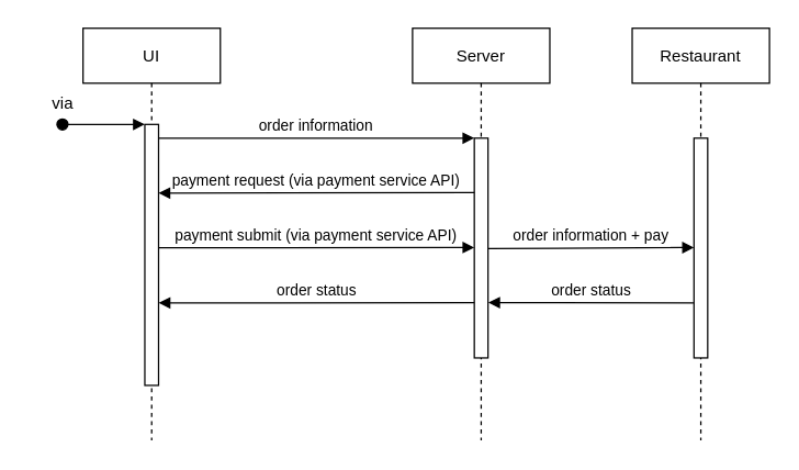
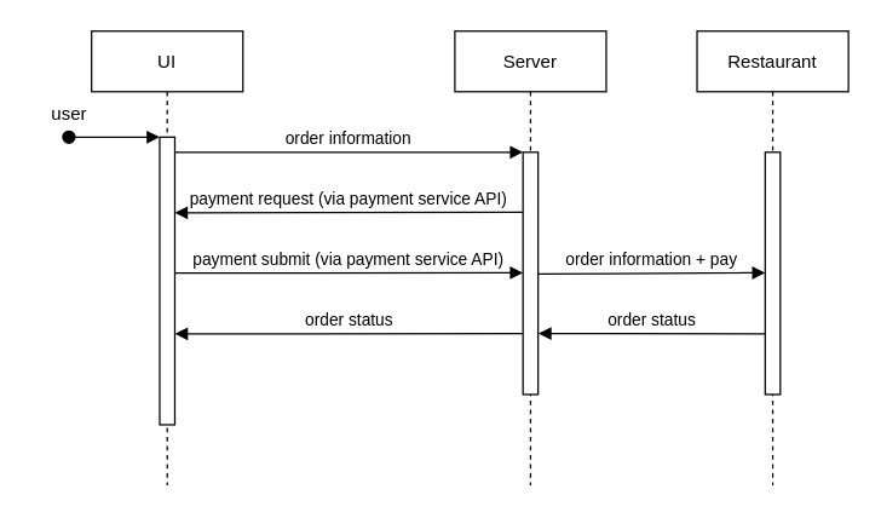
  <mxCell id="0" />
  <mxCell id="1" parent="0" />
  <mxCell id="2" value="UI" style="shape=umlLifeline;perimeter=lifelinePerimeter;container=1;collapsible=0;recursiveResize=0;rounded=0;shadow=0;strokeWidth=1;" parent="1" vertex="1"><mxGeometry x="60" y="20" width="100" height="300" as="geometry" /></mxCell>
  <mxCell id="3" value="" style="points=[];perimeter=orthogonalPerimeter;rounded=0;shadow=0;strokeWidth=1;" parent="2" vertex="1"><mxGeometry x="45" y="70" width="10" height="190" as="geometry" /></mxCell>
  <mxCell id="4" value="" style="verticalAlign=bottom;startArrow=oval;endArrow=block;startSize=8;shadow=0;strokeWidth=1;" parent="2" target="3" edge="1"><mxGeometry relative="1" as="geometry"><mxPoint x="-15" y="70" as="sourcePoint" /></mxGeometry></mxCell>
  <mxCell id="5" value="Server" style="shape=umlLifeline;perimeter=lifelinePerimeter;container=1;collapsible=0;recursiveResize=0;rounded=0;shadow=0;strokeWidth=1;" parent="1" vertex="1"><mxGeometry x="300" y="20" width="100" height="300" as="geometry" /></mxCell>
  <mxCell id="6" value="" style="points=[];perimeter=orthogonalPerimeter;rounded=0;shadow=0;strokeWidth=1;" parent="5" vertex="1"><mxGeometry x="45" y="80" width="10" height="160" as="geometry" /></mxCell>
  <mxCell id="7" value="payment submit (via payment service API)" style="verticalAlign=bottom;endArrow=block;entryX=0;entryY=0;shadow=0;strokeWidth=1;exitX=0.999;exitY=0.473;exitDx=0;exitDy=0;exitPerimeter=0;" edge="1" parent="5" source="3"><mxGeometry relative="1" as="geometry"><mxPoint x="-170" y="160" as="sourcePoint" /><mxPoint x="45" y="159.64" as="targetPoint" /></mxGeometry></mxCell>
  <mxCell id="8" value="order information" style="verticalAlign=bottom;endArrow=block;entryX=0;entryY=0;shadow=0;strokeWidth=1;" parent="1" source="3" target="6" edge="1"><mxGeometry relative="1" as="geometry"><mxPoint x="215" y="100" as="sourcePoint" /></mxGeometry></mxCell>
  <mxCell id="9" value="payment request (via payment service API)" style="verticalAlign=bottom;endArrow=block;entryX=0.996;entryY=0.263;shadow=0;strokeWidth=1;exitX=0.003;exitY=0.248;exitDx=0;exitDy=0;exitPerimeter=0;entryDx=0;entryDy=0;entryPerimeter=0;" parent="1" source="6" target="3" edge="1"><mxGeometry relative="1" as="geometry"><mxPoint x="284" y="140" as="sourcePoint" /><mxPoint x="119" y="140" as="targetPoint" /></mxGeometry></mxCell>
- <mxCell id="10" value="via" style="text;html=1;align=center;verticalAlign=middle;resizable=0;points=[];autosize=1;strokeColor=none;fillColor=none;" vertex="1" parent="1"><mxGeometry x="20" y="60" width="50" height="30" as="geometry" /></mxCell>
+ <mxCell id="10" value="user" style="text;html=1;align=center;verticalAlign=middle;resizable=0;points=[];autosize=1;strokeColor=none;fillColor=none;" vertex="1" parent="1"><mxGeometry x="20" y="60" width="50" height="30" as="geometry" /></mxCell>
  <mxCell id="11" value="Restaurant" style="shape=umlLifeline;perimeter=lifelinePerimeter;container=1;collapsible=0;recursiveResize=0;rounded=0;shadow=0;strokeWidth=1;" vertex="1" parent="1"><mxGeometry x="460" y="20" width="100" height="300" as="geometry" /></mxCell>
  <mxCell id="12" value="" style="points=[];perimeter=orthogonalPerimeter;rounded=0;shadow=0;strokeWidth=1;" vertex="1" parent="11"><mxGeometry x="45" y="80" width="10" height="160" as="geometry" /></mxCell>
  <mxCell id="13" value="order information + pay" style="verticalAlign=bottom;endArrow=block;entryX=0;entryY=0;shadow=0;strokeWidth=1;exitX=1.024;exitY=0.503;exitDx=0;exitDy=0;exitPerimeter=0;" edge="1" parent="11" source="6"><mxGeometry relative="1" as="geometry"><mxPoint x="-110" y="160" as="sourcePoint" /><mxPoint x="45" y="159.64" as="targetPoint" /></mxGeometry></mxCell>
  <mxCell id="14" value="order status" style="html=1;verticalAlign=bottom;endArrow=block;rounded=0;exitX=-0.028;exitY=0.75;exitDx=0;exitDy=0;exitPerimeter=0;entryX=1.018;entryY=0.748;entryDx=0;entryDy=0;entryPerimeter=0;" edge="1" parent="1" source="12" target="6"><mxGeometry width="80" relative="1" as="geometry"><mxPoint x="390" y="230" as="sourcePoint" /><mxPoint x="470" y="230" as="targetPoint" /></mxGeometry></mxCell>
  <mxCell id="15" value="order status" style="html=1;verticalAlign=bottom;endArrow=block;rounded=0;exitX=-0.001;exitY=0.749;exitDx=0;exitDy=0;exitPerimeter=0;entryX=1.004;entryY=0.684;entryDx=0;entryDy=0;entryPerimeter=0;" edge="1" parent="1" source="6" target="3"><mxGeometry width="80" relative="1" as="geometry"><mxPoint x="339.54" y="220.32" as="sourcePoint" /><mxPoint x="190" y="220" as="targetPoint" /></mxGeometry></mxCell>
